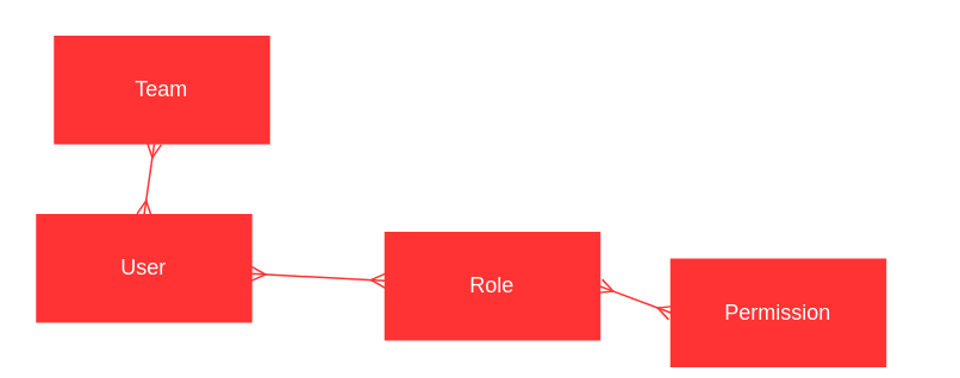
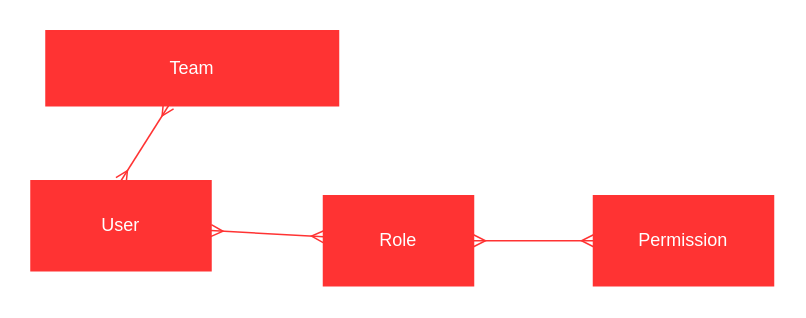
  <mxCell id="0" />
  <mxCell id="1" parent="0" />
  <mxCell id="2" style="html=1;entryX=0.5;entryY=0;entryDx=0;entryDy=0;endArrow=ERmany;endFill=0;startArrow=ERmany;startFill=0;strokeColor=#FF3333;" parent="1" source="3" target="5" edge="1"><mxGeometry relative="1" as="geometry" /></mxCell>
- <mxCell id="3" value="Team" style="rounded=0;whiteSpace=wrap;html=1;fillColor=#FF3333;strokeColor=#FF3333;fontColor=#FFFFFF;" parent="1" vertex="1"><mxGeometry x="30" y="20" width="120" height="60" as="geometry" /></mxCell>
+ <mxCell id="3" value="Team" style="rounded=0;whiteSpace=wrap;html=1;fillColor=#FF3333;strokeColor=#FF3333;fontColor=#FFFFFF;" parent="1" vertex="1"><mxGeometry x="30" y="20" width="195" height="50" as="geometry" /></mxCell>
  <mxCell id="4" style="edgeStyle=none;html=1;startArrow=ERmany;startFill=0;endArrow=ERmany;endFill=0;strokeColor=#FF3333;" edge="1" parent="1" source="5" target="7"><mxGeometry relative="1" as="geometry" /></mxCell>
  <mxCell id="5" value="User" style="rounded=0;whiteSpace=wrap;html=1;fillColor=#FF3333;strokeColor=#FF3333;fontColor=#FFFFFF;" parent="1" vertex="1"><mxGeometry x="20" y="120" width="120" height="60" as="geometry" /></mxCell>
  <mxCell id="6" style="edgeStyle=none;html=1;exitX=1;exitY=0.5;exitDx=0;exitDy=0;entryX=0;entryY=0.5;entryDx=0;entryDy=0;strokeColor=#FF3333;startArrow=ERmany;startFill=0;endArrow=ERmany;endFill=0;" edge="1" parent="1" source="7" target="8"><mxGeometry relative="1" as="geometry" /></mxCell>
- <mxCell id="7" value="Role" style="rounded=0;whiteSpace=wrap;html=1;fillColor=#FF3333;strokeColor=#FF3333;fontColor=#FFFFFF;" vertex="1" parent="1"><mxGeometry x="215" y="130" width="120" height="60" as="geometry" /></mxCell>
- <mxCell id="8" value="Permission" style="rounded=0;whiteSpace=wrap;html=1;fillColor=#FF3333;strokeColor=#FF3333;fontColor=#FFFFFF;" vertex="1" parent="1"><mxGeometry x="375" y="145" width="120" height="60" as="geometry" /></mxCell>
+ <mxCell id="7" value="Role" style="rounded=0;whiteSpace=wrap;html=1;fillColor=#FF3333;strokeColor=#FF3333;fontColor=#FFFFFF;" vertex="1" parent="1"><mxGeometry x="215" y="130" width="100" height="60" as="geometry" /></mxCell>
+ <mxCell id="8" value="Permission" style="rounded=0;whiteSpace=wrap;html=1;fillColor=#FF3333;strokeColor=#FF3333;fontColor=#FFFFFF;" vertex="1" parent="1"><mxGeometry x="395" y="130" width="120" height="60" as="geometry" /></mxCell>
